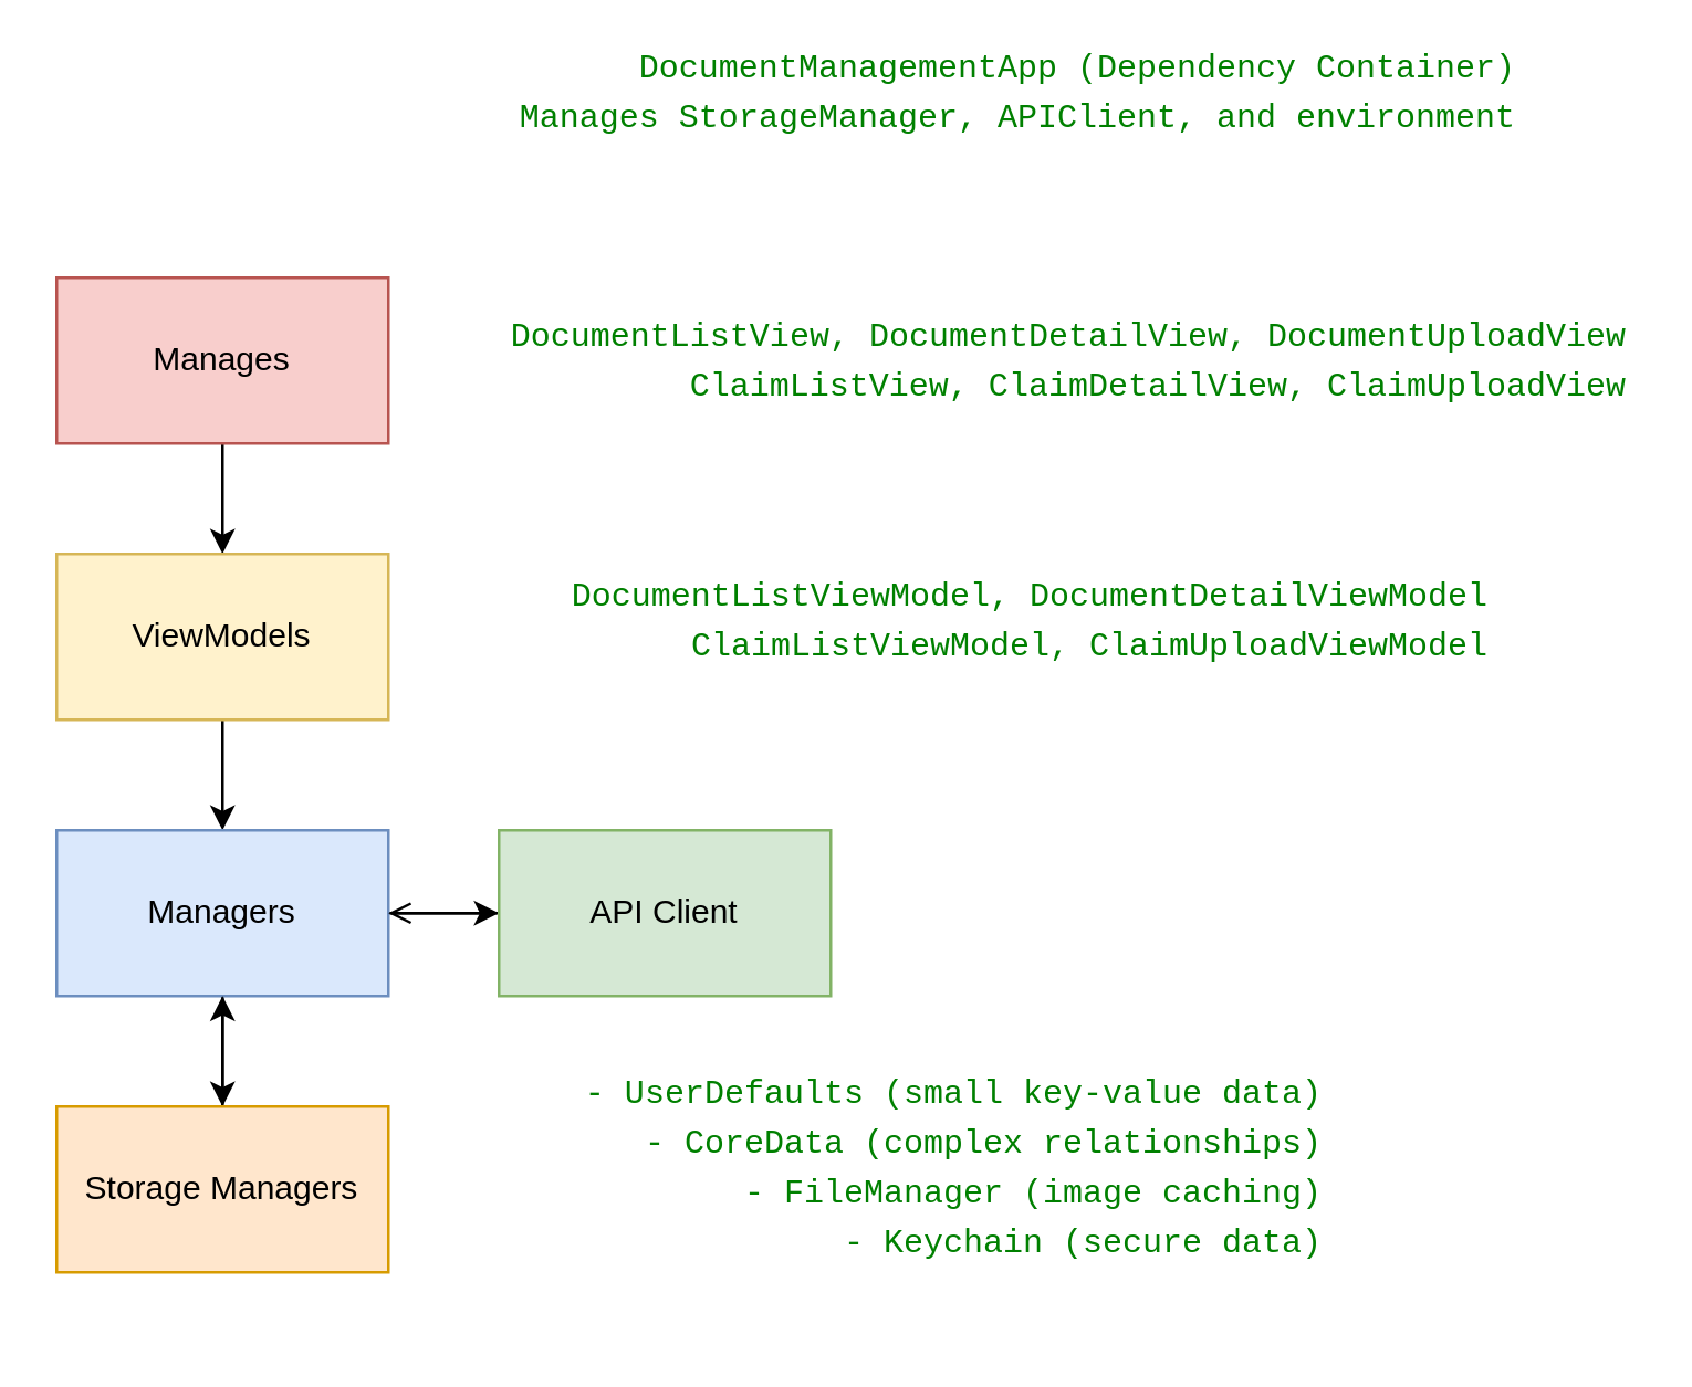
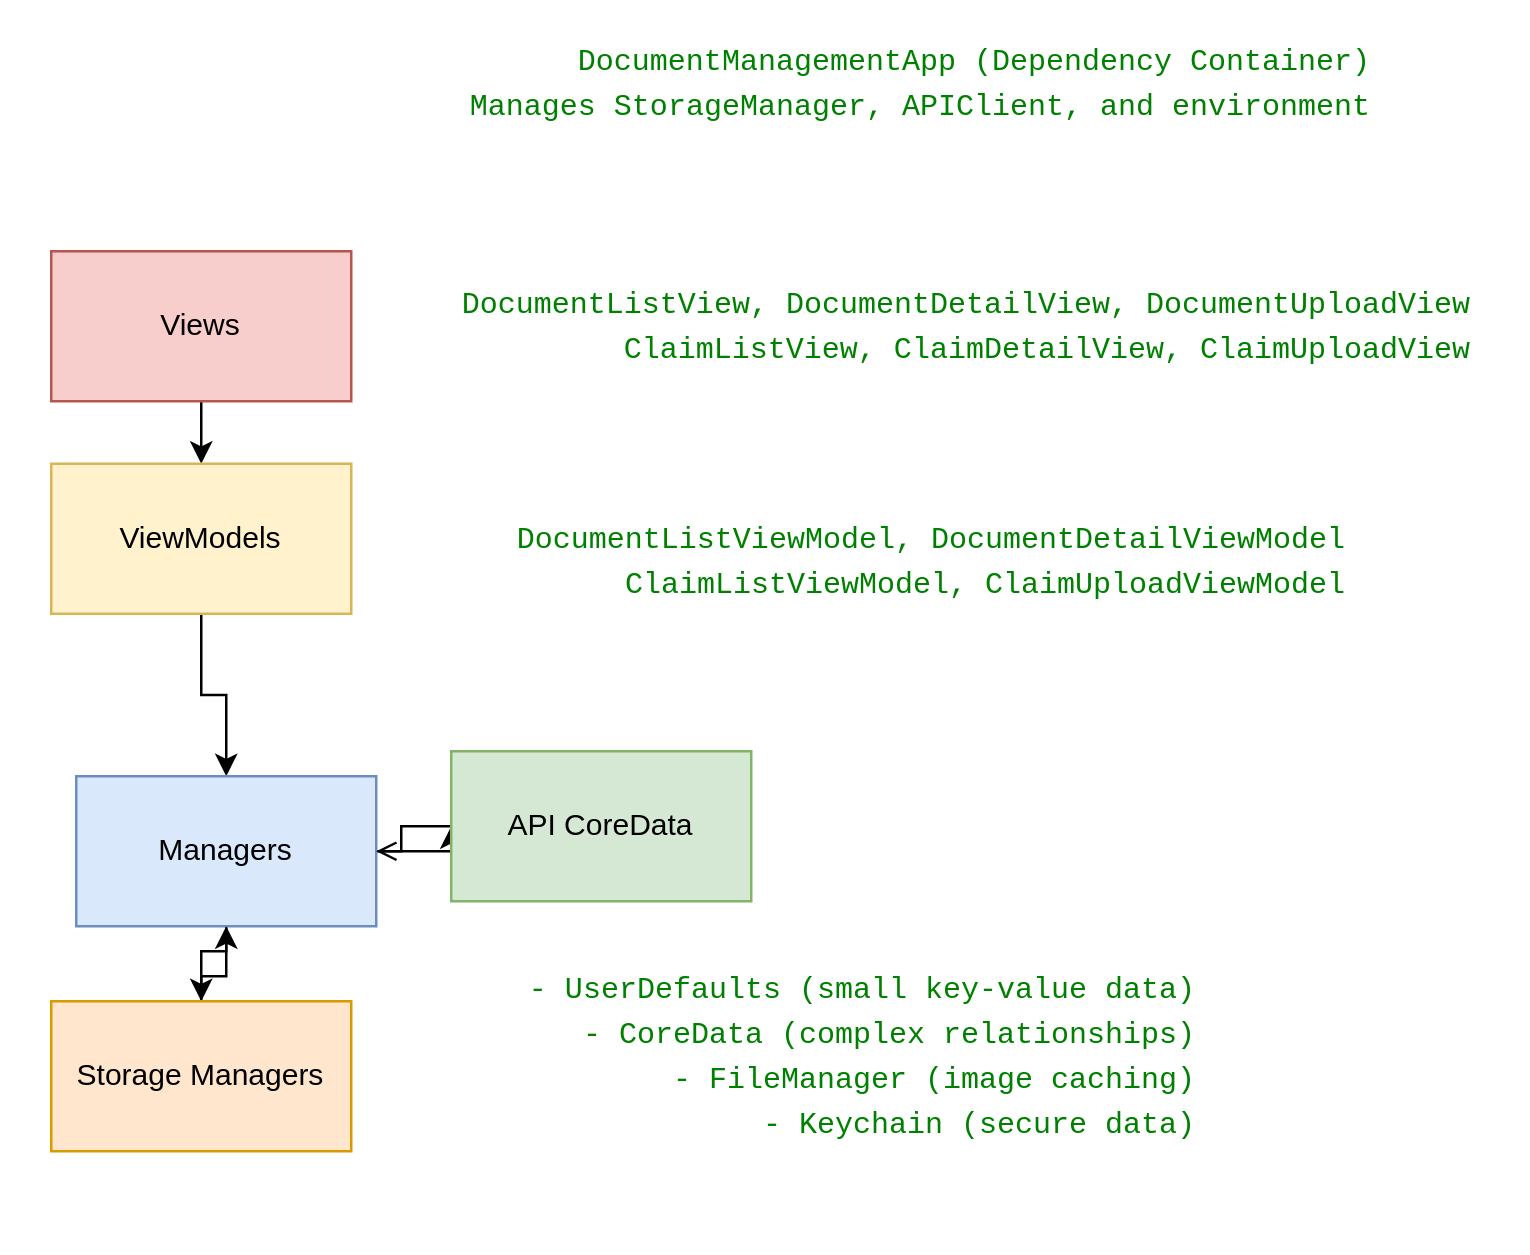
  <mxCell id="0" />
  <mxCell id="1" parent="0" />
  <mxCell id="2" style="edgeStyle=orthogonalEdgeStyle;rounded=0;orthogonalLoop=1;jettySize=auto;html=1;exitX=0.5;exitY=1;exitDx=0;exitDy=0;" parent="1" source="3" target="5" edge="1"><mxGeometry relative="1" as="geometry" /></mxCell>
- <mxCell id="3" value="Manages" style="rounded=0;whiteSpace=wrap;html=1;fillColor=#f8cecc;strokeColor=#b85450;" parent="1" vertex="1"><mxGeometry x="20" y="100" width="120" height="60" as="geometry" /></mxCell>
+ <mxCell id="3" value="Views" style="rounded=0;whiteSpace=wrap;html=1;fillColor=#f8cecc;strokeColor=#b85450;" parent="1" vertex="1"><mxGeometry x="20" y="100" width="120" height="60" as="geometry" /></mxCell>
  <mxCell id="4" style="edgeStyle=orthogonalEdgeStyle;rounded=0;orthogonalLoop=1;jettySize=auto;html=1;exitX=0.5;exitY=1;exitDx=0;exitDy=0;entryX=0.5;entryY=0;entryDx=0;entryDy=0;" parent="1" source="5" target="8" edge="1"><mxGeometry relative="1" as="geometry" /></mxCell>
- <mxCell id="5" value="ViewModels" style="rounded=0;whiteSpace=wrap;html=1;fillColor=#fff2cc;strokeColor=#d6b656;" parent="1" vertex="1"><mxGeometry x="20" y="200" width="120" height="60" as="geometry" /></mxCell>
+ <mxCell id="5" value="ViewModels" style="rounded=0;whiteSpace=wrap;html=1;fillColor=#fff2cc;strokeColor=#d6b656;" parent="1" vertex="1"><mxGeometry x="20" y="185" width="120" height="60" as="geometry" /></mxCell>
  <mxCell id="6" style="edgeStyle=orthogonalEdgeStyle;rounded=0;orthogonalLoop=1;jettySize=auto;html=1;exitX=0.5;exitY=1;exitDx=0;exitDy=0;" parent="1" source="8" target="10" edge="1"><mxGeometry relative="1" as="geometry" /></mxCell>
  <mxCell id="7" style="edgeStyle=orthogonalEdgeStyle;rounded=0;orthogonalLoop=1;jettySize=auto;html=1;exitX=1;exitY=0.5;exitDx=0;exitDy=0;" parent="1" source="8" edge="1"><mxGeometry relative="1" as="geometry"><mxPoint x="180" y="330" as="targetPoint" /></mxGeometry></mxCell>
- <mxCell id="8" value="Managers" style="rounded=0;whiteSpace=wrap;html=1;fillColor=#dae8fc;strokeColor=#6c8ebf;" parent="1" vertex="1"><mxGeometry x="20" y="300" width="120" height="60" as="geometry" /></mxCell>
+ <mxCell id="8" value="Managers" style="rounded=0;whiteSpace=wrap;html=1;fillColor=#dae8fc;strokeColor=#6c8ebf;" parent="1" vertex="1"><mxGeometry x="30" y="310" width="120" height="60" as="geometry" /></mxCell>
  <mxCell id="9" style="edgeStyle=orthogonalEdgeStyle;rounded=0;orthogonalLoop=1;jettySize=auto;html=1;" parent="1" source="10" target="8" edge="1"><mxGeometry relative="1" as="geometry" /></mxCell>
  <mxCell id="10" value="Storage Managers" style="rounded=0;whiteSpace=wrap;html=1;fillColor=#ffe6cc;strokeColor=#d79b00;" parent="1" vertex="1"><mxGeometry x="20" y="400" width="120" height="60" as="geometry" /></mxCell>
  <mxCell id="11" style="edgeStyle=orthogonalEdgeStyle;rounded=0;orthogonalLoop=1;jettySize=auto;html=1;exitX=0;exitY=0.5;exitDx=0;exitDy=0;endArrow=open;" parent="1" source="12" target="8" edge="1"><mxGeometry relative="1" as="geometry" /></mxCell>
- <mxCell id="12" value="API Client" style="rounded=0;whiteSpace=wrap;html=1;fillColor=#d5e8d4;strokeColor=#82b366;" parent="1" vertex="1"><mxGeometry x="180" y="300" width="120" height="60" as="geometry" /></mxCell>
+ <mxCell id="12" value="API CoreData" style="rounded=0;whiteSpace=wrap;html=1;fillColor=#d5e8d4;strokeColor=#82b366;" parent="1" vertex="1"><mxGeometry x="180" y="300" width="120" height="60" as="geometry" /></mxCell>
  <mxCell id="13" value="&lt;div style=&quot;background-color: rgb(255, 255, 255); font-family: Menlo, Monaco, &amp;quot;Courier New&amp;quot;, monospace; line-height: 18px; white-space: pre;&quot;&gt;&lt;div&gt;&lt;span style=&quot;color: rgb(0, 128, 0);&quot;&gt;DocumentManagementApp (Dependency Container)&lt;/span&gt;&lt;/div&gt;&lt;div&gt;&lt;span style=&quot;color: rgb(0, 128, 0);&quot;&gt;Manages StorageManager, APIClient, and environment&lt;/span&gt;&lt;/div&gt;&lt;/div&gt;" style="text;strokeColor=none;align=right;fillColor=none;html=1;verticalAlign=middle;whiteSpace=wrap;rounded=0;" parent="1" vertex="1"><mxGeometry x="180" y="20" width="370" height="25" as="geometry" /></mxCell>
  <mxCell id="14" value="&lt;div style=&quot;background-color: rgb(255, 255, 255); font-family: Menlo, Monaco, &amp;quot;Courier New&amp;quot;, monospace; line-height: 18px; white-space: pre;&quot;&gt;&lt;div style=&quot;line-height: 18px;&quot;&gt;&lt;span style=&quot;color: rgb(0, 128, 0);&quot;&gt;DocumentListView, DocumentDetailView, DocumentUploadView&lt;/span&gt;&lt;/div&gt;&lt;div style=&quot;line-height: 18px;&quot;&gt;&lt;span style=&quot;color: rgb(0, 128, 0);&quot;&gt;ClaimListView, ClaimDetailView, ClaimUploadView&lt;/span&gt;&lt;/div&gt;&lt;/div&gt;" style="text;strokeColor=none;align=right;fillColor=none;html=1;verticalAlign=middle;whiteSpace=wrap;rounded=0;" parent="1" vertex="1"><mxGeometry x="190" y="110" width="400" height="40" as="geometry" /></mxCell>
  <mxCell id="15" value="&lt;div style=&quot;font-style: normal; font-variant-caps: normal; font-weight: normal; letter-spacing: normal; text-indent: 0px; text-transform: none; word-spacing: 0px; -webkit-text-stroke-width: 0px; text-decoration: none; color: rgb(0, 0, 0); background-color: rgb(255, 255, 255); font-family: Menlo, Monaco, &amp;quot;Courier New&amp;quot;, monospace; font-size: 12px; line-height: 18px; white-space: pre;&quot;&gt;&lt;div style=&quot;color: rgb(0, 0, 0); line-height: 18px;&quot;&gt;&lt;div&gt;&lt;span style=&quot;color: rgb(0, 128, 0);&quot;&gt;DocumentListViewModel, DocumentDetailViewModel&lt;/span&gt;&lt;/div&gt;&lt;div&gt;&lt;span style=&quot;color: rgb(0, 128, 0);&quot;&gt;ClaimListViewModel, ClaimUploadViewModel&lt;/span&gt;&lt;/div&gt;&lt;/div&gt;&lt;/div&gt;" style="text;whiteSpace=wrap;html=1;align=right;" parent="1" vertex="1"><mxGeometry x="190" y="200" width="350" height="60" as="geometry" /></mxCell>
  <mxCell id="16" value="&lt;div style=&quot;font-style: normal; font-variant-caps: normal; font-weight: normal; letter-spacing: normal; text-indent: 0px; text-transform: none; word-spacing: 0px; -webkit-text-stroke-width: 0px; text-decoration: none; color: rgb(0, 0, 0); background-color: rgb(255, 255, 255); font-family: Menlo, Monaco, &amp;quot;Courier New&amp;quot;, monospace; font-size: 12px; line-height: 18px; white-space: pre;&quot;&gt;&lt;div&gt;&lt;span style=&quot;color: rgb(0, 128, 0);&quot;&gt;- UserDefaults (small key-value data)&lt;/span&gt;&lt;/div&gt;&lt;div&gt;&lt;span style=&quot;color: rgb(0, 128, 0);&quot;&gt;- CoreData (complex relationships)&lt;/span&gt;&lt;/div&gt;&lt;div&gt;&lt;span style=&quot;color: rgb(0, 128, 0);&quot;&gt;- FileManager (image caching)&lt;/span&gt;&lt;/div&gt;&lt;div&gt;&lt;span style=&quot;color: rgb(0, 128, 0);&quot;&gt;- Keychain (secure data)&lt;/span&gt;&lt;/div&gt;&lt;/div&gt;" style="text;whiteSpace=wrap;html=1;align=right;" parent="1" vertex="1"><mxGeometry x="190" y="380" width="290" height="100" as="geometry" /></mxCell>
